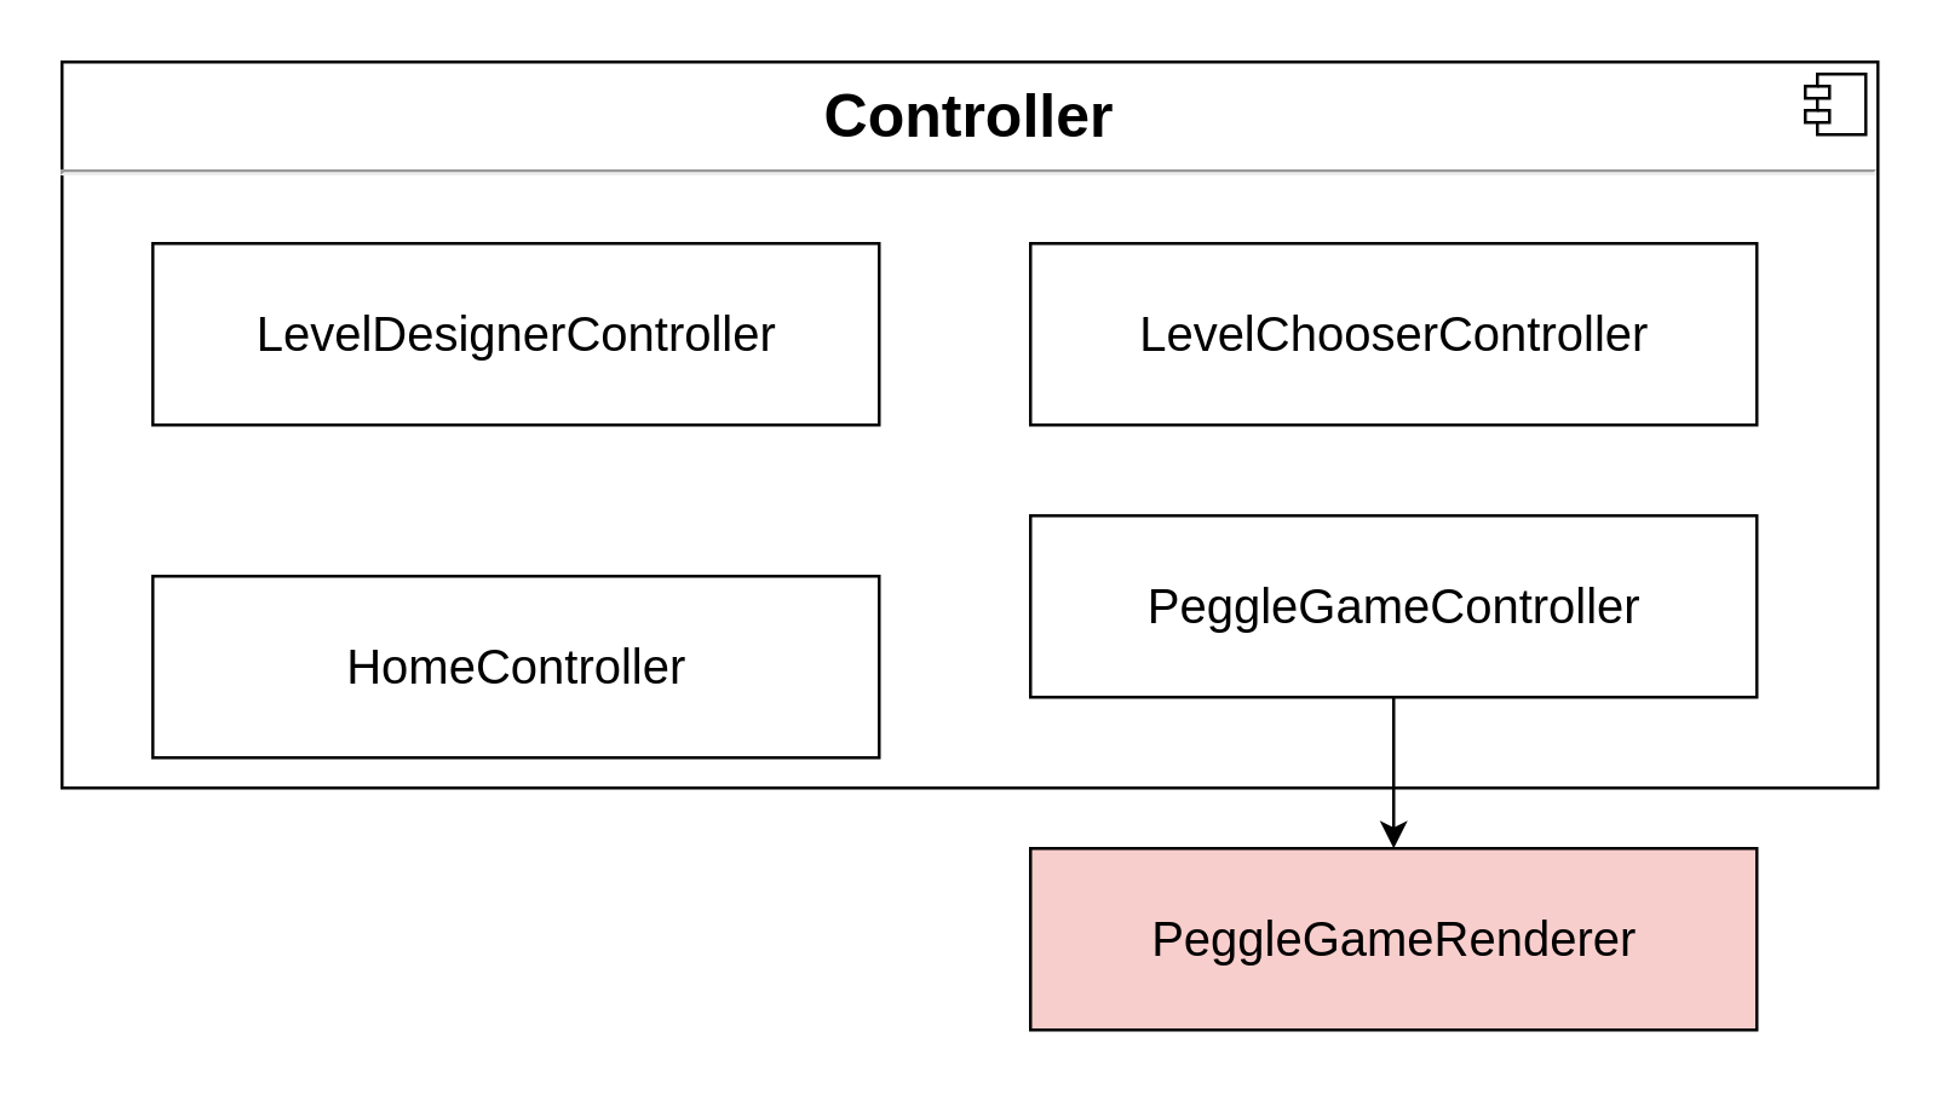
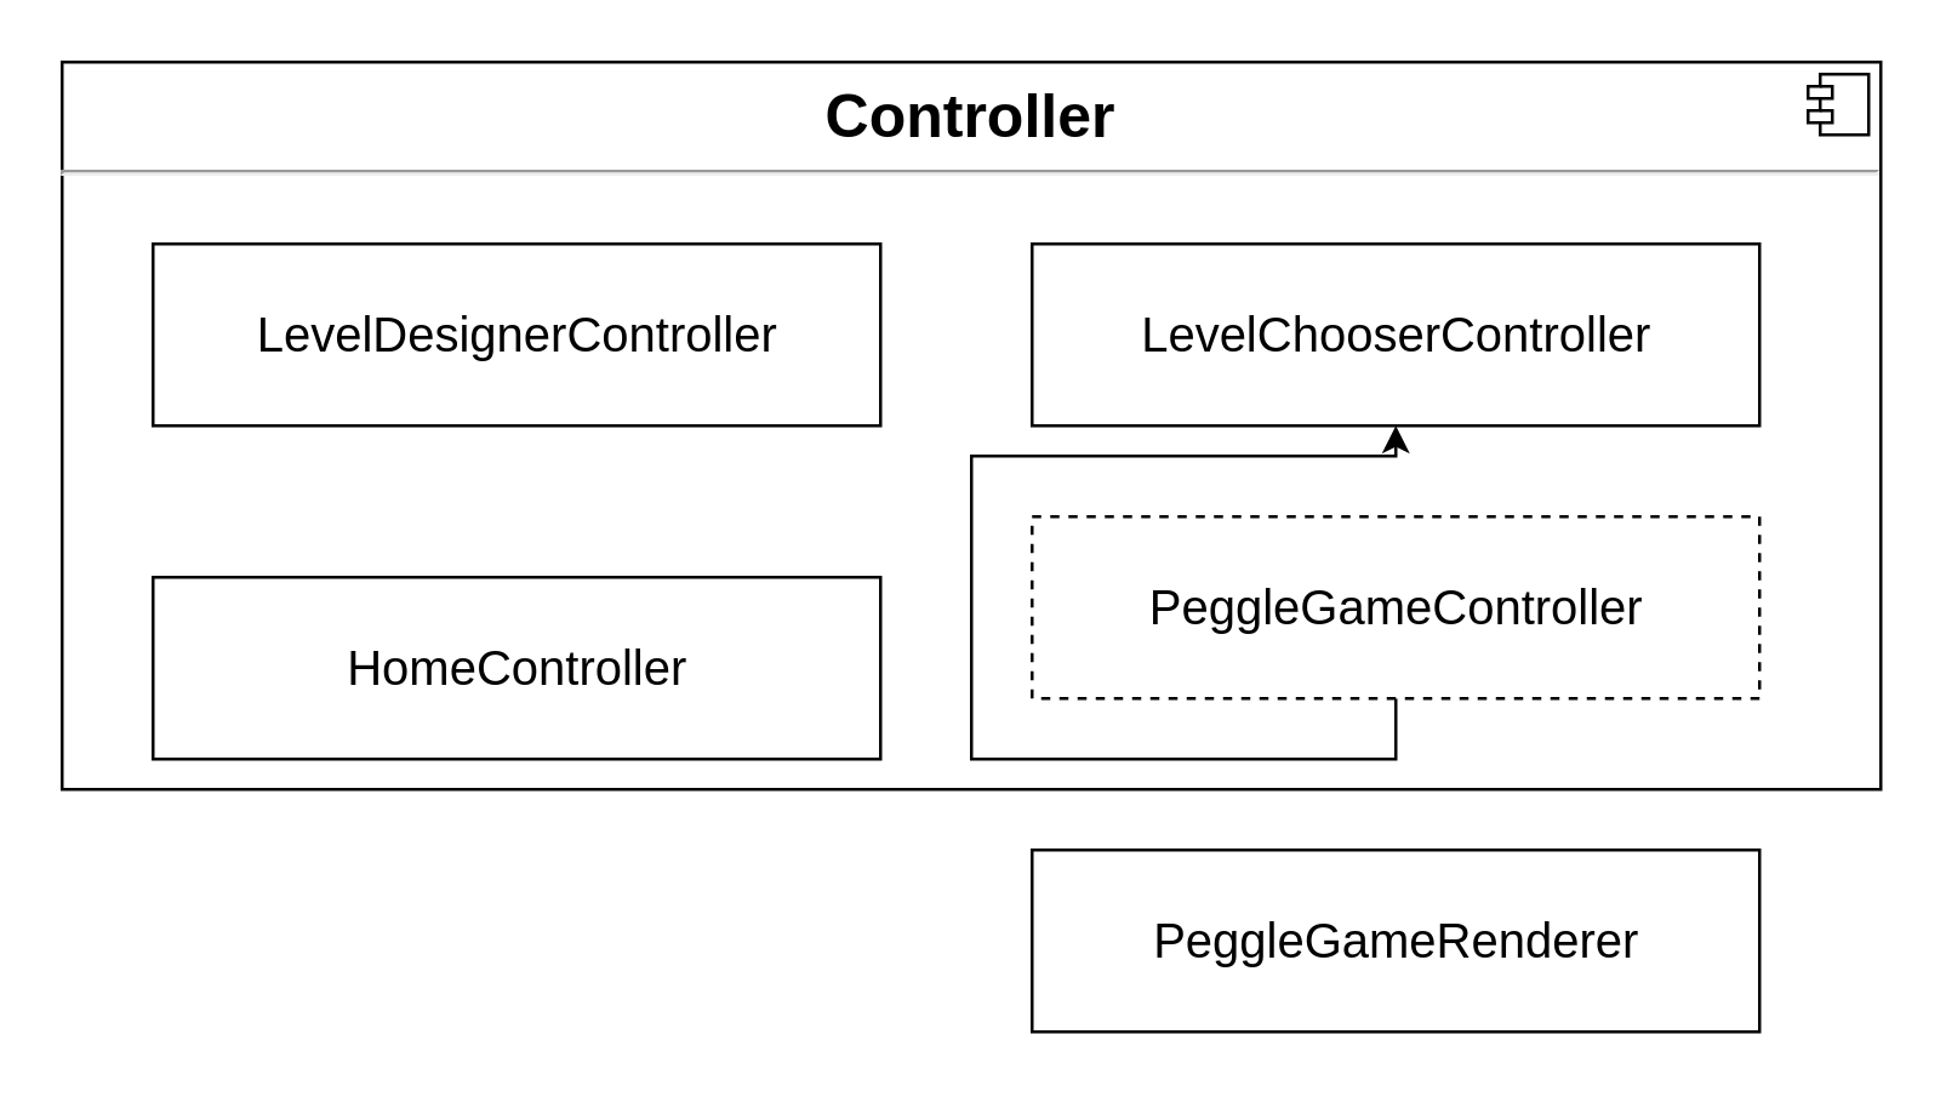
  <mxCell id="0" />
  <mxCell id="1" parent="0" />
  <mxCell id="2" value="&lt;p style=&quot;margin: 0px ; margin-top: 6px ; text-align: center&quot;&gt;&lt;b&gt;&lt;font style=&quot;font-size: 20px&quot;&gt;Controller&lt;/font&gt;&lt;/b&gt;&lt;/p&gt;&lt;hr&gt;&lt;p style=&quot;margin: 0px ; margin-left: 8px&quot;&gt;&lt;br&gt;&lt;/p&gt;" style="align=left;overflow=fill;html=1;dropTarget=0;" parent="1" vertex="1"><mxGeometry x="20" y="20" width="600" height="240" as="geometry" /></mxCell>
  <mxCell id="3" value="" style="shape=component;jettyWidth=8;jettyHeight=4;" parent="2" vertex="1"><mxGeometry x="1" width="20" height="20" relative="1" as="geometry"><mxPoint x="-24" y="4" as="offset" /></mxGeometry></mxCell>
  <mxCell id="4" value="&lt;font style=&quot;font-size: 16px&quot;&gt;LevelChooserController&lt;/font&gt;" style="html=1;" parent="1" vertex="1"><mxGeometry x="340" y="80" width="240" height="60" as="geometry" /></mxCell>
  <mxCell id="5" value="&lt;font style=&quot;font-size: 16px&quot;&gt;LevelDesignerController&lt;/font&gt;" style="html=1;" parent="1" vertex="1"><mxGeometry x="50" y="80" width="240" height="60" as="geometry" /></mxCell>
  <mxCell id="6" value="&lt;font style=&quot;font-size: 16px&quot;&gt;HomeController&lt;/font&gt;" style="html=1;" parent="1" vertex="1"><mxGeometry x="50" y="190" width="240" height="60" as="geometry" /></mxCell>
- <mxCell id="7" style="edgeStyle=orthogonalEdgeStyle;rounded=0;orthogonalLoop=1;jettySize=auto;html=1;exitX=0.5;exitY=1;exitDx=0;exitDy=0;entryX=0.5;entryY=0;entryDx=0;entryDy=0;" edge="1" parent="1" source="8" target="9"><mxGeometry relative="1" as="geometry" /></mxCell>
- <mxCell id="8" value="&lt;span style=&quot;font-size: 16px&quot;&gt;PeggleGameController&lt;/span&gt;" style="html=1;" parent="1" vertex="1"><mxGeometry x="340" y="170" width="240" height="60" as="geometry" /></mxCell>
- <mxCell id="9" value="&lt;span style=&quot;font-size: 16px&quot;&gt;PeggleGameRenderer&lt;/span&gt;" style="html=1;fillColor=#f8cecc;" vertex="1" parent="1"><mxGeometry x="340" y="280" width="240" height="60" as="geometry" /></mxCell>
+ <mxCell id="7" style="edgeStyle=orthogonalEdgeStyle;rounded=0;orthogonalLoop=1;jettySize=auto;html=1;exitX=0.5;exitY=1;exitDx=0;exitDy=0;" edge="1" parent="1" source="8" target="4"><mxGeometry relative="1" as="geometry" /></mxCell>
+ <mxCell id="8" value="&lt;span style=&quot;font-size: 16px&quot;&gt;PeggleGameController&lt;/span&gt;" style="html=1;dashed=1;" parent="1" vertex="1"><mxGeometry x="340" y="170" width="240" height="60" as="geometry" /></mxCell>
+ <mxCell id="9" value="&lt;span style=&quot;font-size: 16px&quot;&gt;PeggleGameRenderer&lt;/span&gt;" style="html=1;" vertex="1" parent="1"><mxGeometry x="340" y="280" width="240" height="60" as="geometry" /></mxCell>
